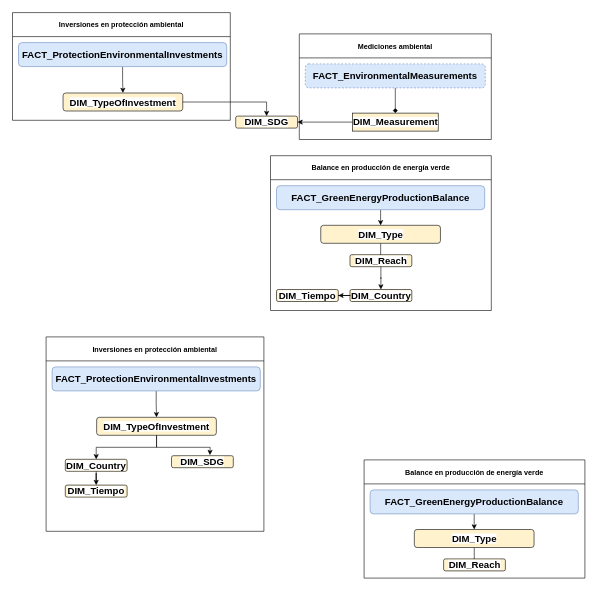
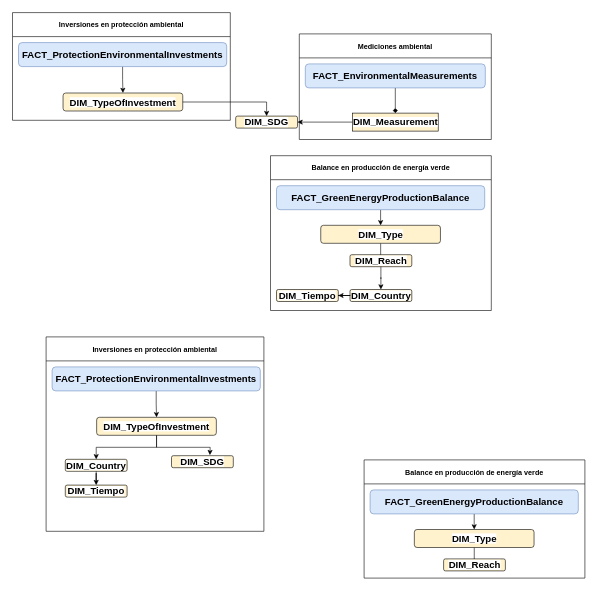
  <mxCell id="0" />
  <mxCell id="1" parent="0" />
  <mxCell id="2" value="Mediciones ambiental" style="swimlane;fontColor=default;strokeColor=default;fillColor=default;startSize=40;" parent="1" vertex="1"><mxGeometry x="498" y="56" width="320" height="176" as="geometry"><mxRectangle x="120" y="180" width="130" height="23" as="alternateBounds" /></mxGeometry></mxCell>
  <mxCell id="3" style="edgeStyle=orthogonalEdgeStyle;rounded=0;orthogonalLoop=1;jettySize=auto;html=1;labelBackgroundColor=default;fontColor=default;strokeColor=default;endArrow=diamond;" parent="2" source="4" target="5" edge="1"><mxGeometry relative="1" as="geometry" /></mxCell>
- <mxCell id="4" value="&lt;b&gt;&lt;span style=&quot;font-size: 12.0pt ; line-height: 110% ; font-family: &amp;quot;arial&amp;quot; , sans-serif&quot;&gt;FACT&lt;/span&gt;&lt;/b&gt;&lt;span style=&quot;font-size: 12.0pt ; line-height: 110% ; font-family: &amp;quot;arial&amp;quot; , sans-serif&quot;&gt;_&lt;b&gt;EnvironmentalMeasurements&lt;/b&gt;&lt;/span&gt;&lt;span style=&quot;font-size: 11.0pt ; line-height: 110% ; font-family: &amp;quot;calibri&amp;quot; , sans-serif&quot;&gt;&lt;/span&gt;" style="rounded=1;whiteSpace=wrap;html=1;fontSize=12;glass=0;strokeWidth=1;shadow=0;strokeColor=#6c8ebf;fillColor=#dae8fc;fontColor=default;dashed=1;" parent="2" vertex="1"><mxGeometry x="10" y="50" width="300" height="40" as="geometry" /></mxCell>
+ <mxCell id="4" value="&lt;b&gt;&lt;span style=&quot;font-size: 12.0pt ; line-height: 110% ; font-family: &amp;quot;arial&amp;quot; , sans-serif&quot;&gt;FACT&lt;/span&gt;&lt;/b&gt;&lt;span style=&quot;font-size: 12.0pt ; line-height: 110% ; font-family: &amp;quot;arial&amp;quot; , sans-serif&quot;&gt;_&lt;b&gt;EnvironmentalMeasurements&lt;/b&gt;&lt;/span&gt;&lt;span style=&quot;font-size: 11.0pt ; line-height: 110% ; font-family: &amp;quot;calibri&amp;quot; , sans-serif&quot;&gt;&lt;/span&gt;" style="rounded=1;whiteSpace=wrap;html=1;fontSize=12;glass=0;strokeWidth=1;shadow=0;strokeColor=#6c8ebf;fillColor=#dae8fc;fontColor=default;" parent="2" vertex="1"><mxGeometry x="10" y="50" width="300" height="40" as="geometry" /></mxCell>
  <mxCell id="5" value="&lt;b&gt;&lt;span style=&quot;font-size: 12.0pt ; line-height: 110% ; font-family: &amp;quot;arial&amp;quot; , sans-serif&quot;&gt;DIM_Measurement&lt;/span&gt;&lt;/b&gt;" style="whiteSpace=wrap;html=1;strokeColor=default;fillColor=#fff2cc;fontColor=default;labelBackgroundColor=default;rounded=0;" parent="2" vertex="1"><mxGeometry x="88.5" y="132" width="143" height="30" as="geometry" /></mxCell>
  <mxCell id="6" value="Inversiones en protección ambiental" style="swimlane;fontColor=default;strokeColor=default;fillColor=default;startSize=40;" parent="1" vertex="1"><mxGeometry x="20" y="20.5" width="363" height="179.5" as="geometry"><mxRectangle x="120" y="180" width="130" height="23" as="alternateBounds" /></mxGeometry></mxCell>
  <mxCell id="7" style="edgeStyle=orthogonalEdgeStyle;rounded=0;orthogonalLoop=1;jettySize=auto;html=1;labelBackgroundColor=default;fontColor=default;strokeColor=default;" parent="6" source="8" target="9" edge="1"><mxGeometry relative="1" as="geometry" /></mxCell>
  <mxCell id="8" value="&lt;b&gt;&lt;span style=&quot;font-size: 12.0pt ; line-height: 110% ; font-family: &amp;quot;arial&amp;quot; , sans-serif&quot;&gt;FACT&lt;/span&gt;&lt;/b&gt;&lt;span style=&quot;font-size: 12.0pt ; line-height: 110% ; font-family: &amp;quot;arial&amp;quot; , sans-serif&quot;&gt;_&lt;/span&gt;&lt;span style=&quot;font-size: 11.0pt ; line-height: 110% ; font-family: &amp;quot;calibri&amp;quot; , sans-serif&quot;&gt;&lt;/span&gt;&lt;b&gt;&lt;span style=&quot;font-size: 12.0pt ; line-height: 110% ; font-family: &amp;quot;arial&amp;quot; , sans-serif&quot;&gt;ProtectionEnvironmentalInvestments&lt;/span&gt;&lt;/b&gt;" style="rounded=1;whiteSpace=wrap;html=1;fontSize=12;glass=0;strokeWidth=1;shadow=0;strokeColor=#6c8ebf;fillColor=#dae8fc;fontColor=default;" parent="6" vertex="1"><mxGeometry x="10" y="50" width="347" height="40" as="geometry" /></mxCell>
  <mxCell id="9" value="&lt;b&gt;&lt;span style=&quot;font-size: 12.0pt ; line-height: 110% ; font-family: &amp;quot;arial&amp;quot; , sans-serif&quot;&gt;DIM_TypeOfInvestment&lt;/span&gt;&lt;/b&gt;" style="rounded=1;whiteSpace=wrap;html=1;strokeColor=default;fillColor=#fff2cc;fontColor=default;labelBackgroundColor=default;" parent="6" vertex="1"><mxGeometry x="84.25" y="134" width="199.5" height="30" as="geometry" /></mxCell>
  <mxCell id="10" value="&lt;b&gt;&lt;span style=&quot;font-size: 12.0pt ; line-height: 110% ; font-family: &amp;quot;arial&amp;quot; , sans-serif&quot;&gt;DIM_SDG&lt;/span&gt;&lt;/b&gt;" style="rounded=1;whiteSpace=wrap;html=1;strokeColor=default;fillColor=#fff2cc;fontColor=default;labelBackgroundColor=default;" parent="1" vertex="1"><mxGeometry x="392" y="193" width="103" height="20" as="geometry" /></mxCell>
  <mxCell id="11" style="edgeStyle=orthogonalEdgeStyle;rounded=0;orthogonalLoop=1;jettySize=auto;html=1;entryX=0.5;entryY=0;entryDx=0;entryDy=0;labelBackgroundColor=default;fontColor=default;strokeColor=default;" parent="1" source="9" target="10" edge="1"><mxGeometry relative="1" as="geometry" /></mxCell>
  <mxCell id="12" style="edgeStyle=orthogonalEdgeStyle;rounded=0;orthogonalLoop=1;jettySize=auto;html=1;labelBackgroundColor=default;fontColor=default;strokeColor=default;" parent="1" source="5" target="10" edge="1"><mxGeometry relative="1" as="geometry" /></mxCell>
  <mxCell id="13" value="Balance en producción de energía verde" style="swimlane;fontColor=default;strokeColor=default;fillColor=default;startSize=40;" parent="1" vertex="1"><mxGeometry x="450" y="259" width="368" height="258" as="geometry"><mxRectangle x="120" y="180" width="130" height="23" as="alternateBounds" /></mxGeometry></mxCell>
  <mxCell id="14" style="edgeStyle=orthogonalEdgeStyle;rounded=0;orthogonalLoop=1;jettySize=auto;html=1;labelBackgroundColor=default;fontColor=default;strokeColor=default;" parent="13" source="15" target="17" edge="1"><mxGeometry relative="1" as="geometry" /></mxCell>
  <mxCell id="15" value="&lt;b&gt;&lt;span style=&quot;font-size: 12.0pt ; line-height: 110% ; font-family: &amp;#34;arial&amp;#34; , sans-serif&quot;&gt;FACT&lt;/span&gt;&lt;/b&gt;&lt;span style=&quot;font-size: 12.0pt ; line-height: 110% ; font-family: &amp;#34;arial&amp;#34; , sans-serif&quot;&gt;_&lt;/span&gt;&lt;b&gt;&lt;span style=&quot;font-size: 12.0pt ; line-height: 110% ; font-family: &amp;#34;arial&amp;#34; , sans-serif&quot;&gt;GreenEnergyProductionBalance&lt;/span&gt;&lt;span style=&quot;font-size: 11.0pt ; line-height: 110% ; font-family: &amp;#34;calibri&amp;#34; , sans-serif&quot;&gt;&lt;/span&gt;&lt;/b&gt;" style="rounded=1;whiteSpace=wrap;html=1;fontSize=12;glass=0;strokeWidth=1;shadow=0;strokeColor=#6c8ebf;fillColor=#dae8fc;fontColor=default;" parent="13" vertex="1"><mxGeometry x="10" y="50" width="347" height="40" as="geometry" /></mxCell>
  <mxCell id="16" style="edgeStyle=orthogonalEdgeStyle;rounded=0;orthogonalLoop=1;jettySize=auto;html=1;labelBackgroundColor=default;fontColor=default;strokeColor=default;" parent="13" source="17" target="18" edge="1"><mxGeometry relative="1" as="geometry" /></mxCell>
  <mxCell id="17" value="&lt;b&gt;&lt;span style=&quot;font-size: 12.0pt ; line-height: 110% ; font-family: &amp;quot;arial&amp;quot; , sans-serif&quot;&gt;DIM_Type&lt;/span&gt;&lt;/b&gt;" style="rounded=1;whiteSpace=wrap;html=1;strokeColor=default;fillColor=#fff2cc;fontColor=default;labelBackgroundColor=default;" parent="13" vertex="1"><mxGeometry x="83.75" y="116" width="199.5" height="30" as="geometry" /></mxCell>
  <mxCell id="18" value="&lt;b&gt;&lt;span style=&quot;font-size: 12.0pt ; line-height: 110% ; font-family: &amp;quot;arial&amp;quot; , sans-serif&quot;&gt;DIM_Reach&lt;/span&gt;&lt;/b&gt;" style="rounded=1;whiteSpace=wrap;html=1;strokeColor=default;fillColor=#fff2cc;fontColor=default;labelBackgroundColor=default;" parent="13" vertex="1"><mxGeometry x="132.5" y="165" width="103" height="20" as="geometry" /></mxCell>
  <mxCell id="19" value="&lt;b&gt;&lt;span style=&quot;font-size: 12.0pt ; line-height: 110% ; font-family: &amp;quot;arial&amp;quot; , sans-serif&quot;&gt;DIM_Country&lt;/span&gt;&lt;/b&gt;" style="rounded=1;whiteSpace=wrap;html=1;strokeColor=default;fillColor=#fff2cc;fontColor=default;labelBackgroundColor=default;" parent="13" vertex="1"><mxGeometry x="132.5" y="223" width="103" height="20" as="geometry" /></mxCell>
  <mxCell id="20" style="edgeStyle=orthogonalEdgeStyle;rounded=0;orthogonalLoop=1;jettySize=auto;html=1;labelBackgroundColor=default;fontColor=default;strokeColor=default;" parent="13" source="18" target="19" edge="1"><mxGeometry relative="1" as="geometry" /></mxCell>
  <mxCell id="21" value="&lt;b&gt;&lt;span style=&quot;font-size: 12.0pt ; line-height: 110% ; font-family: &amp;quot;arial&amp;quot; , sans-serif&quot;&gt;DIM_Tiempo&lt;/span&gt;&lt;/b&gt;" style="rounded=1;whiteSpace=wrap;html=1;strokeColor=default;fillColor=#fff2cc;fontColor=default;labelBackgroundColor=default;" parent="13" vertex="1"><mxGeometry x="10" y="223" width="103" height="20" as="geometry" /></mxCell>
  <mxCell id="22" style="edgeStyle=orthogonalEdgeStyle;rounded=0;orthogonalLoop=1;jettySize=auto;html=1;labelBackgroundColor=default;fontColor=default;strokeColor=default;" parent="13" source="19" target="21" edge="1"><mxGeometry relative="1" as="geometry" /></mxCell>
  <mxCell id="23" value="Inversiones en protección ambiental" style="swimlane;fontColor=default;strokeColor=default;fillColor=default;startSize=40;" vertex="1" parent="1"><mxGeometry x="76" y="561" width="363" height="324" as="geometry"><mxRectangle x="120" y="180" width="130" height="23" as="alternateBounds" /></mxGeometry></mxCell>
  <mxCell id="24" style="edgeStyle=orthogonalEdgeStyle;rounded=0;orthogonalLoop=1;jettySize=auto;html=1;labelBackgroundColor=default;fontColor=default;strokeColor=default;" edge="1" parent="23" source="25" target="27"><mxGeometry relative="1" as="geometry" /></mxCell>
  <mxCell id="25" value="&lt;b&gt;&lt;span style=&quot;font-size: 12.0pt ; line-height: 110% ; font-family: &amp;quot;arial&amp;quot; , sans-serif&quot;&gt;FACT&lt;/span&gt;&lt;/b&gt;&lt;span style=&quot;font-size: 12.0pt ; line-height: 110% ; font-family: &amp;quot;arial&amp;quot; , sans-serif&quot;&gt;_&lt;/span&gt;&lt;span style=&quot;font-size: 11.0pt ; line-height: 110% ; font-family: &amp;quot;calibri&amp;quot; , sans-serif&quot;&gt;&lt;/span&gt;&lt;b&gt;&lt;span style=&quot;font-size: 12.0pt ; line-height: 110% ; font-family: &amp;quot;arial&amp;quot; , sans-serif&quot;&gt;ProtectionEnvironmentalInvestments&lt;/span&gt;&lt;/b&gt;" style="rounded=1;whiteSpace=wrap;html=1;fontSize=12;glass=0;strokeWidth=1;shadow=0;strokeColor=#6c8ebf;fillColor=#dae8fc;fontColor=default;" vertex="1" parent="23"><mxGeometry x="10" y="50" width="347" height="40" as="geometry" /></mxCell>
  <mxCell id="26" style="edgeStyle=orthogonalEdgeStyle;rounded=0;orthogonalLoop=1;jettySize=auto;html=1;fontColor=default;" edge="1" parent="23" source="27" target="29"><mxGeometry relative="1" as="geometry" /></mxCell>
  <mxCell id="27" value="&lt;b&gt;&lt;span style=&quot;font-size: 12.0pt ; line-height: 110% ; font-family: &amp;quot;arial&amp;quot; , sans-serif&quot;&gt;DIM_TypeOfInvestment&lt;/span&gt;&lt;/b&gt;" style="rounded=1;whiteSpace=wrap;html=1;strokeColor=default;fillColor=#fff2cc;fontColor=default;labelBackgroundColor=default;" vertex="1" parent="23"><mxGeometry x="84.25" y="134" width="199.5" height="30" as="geometry" /></mxCell>
  <mxCell id="28" value="&lt;b&gt;&lt;span style=&quot;font-size: 12.0pt ; line-height: 110% ; font-family: &amp;quot;arial&amp;quot; , sans-serif&quot;&gt;DIM_SDG&lt;/span&gt;&lt;/b&gt;" style="rounded=1;whiteSpace=wrap;html=1;strokeColor=default;fillColor=#fff2cc;fontColor=default;labelBackgroundColor=default;" vertex="1" parent="23"><mxGeometry x="209" y="198" width="103" height="20" as="geometry" /></mxCell>
  <mxCell id="29" value="&lt;b&gt;&lt;span style=&quot;font-size: 12.0pt ; line-height: 110% ; font-family: &amp;quot;arial&amp;quot; , sans-serif&quot;&gt;DIM_Country&lt;/span&gt;&lt;/b&gt;" style="rounded=1;whiteSpace=wrap;html=1;strokeColor=default;fillColor=#fff2cc;fontColor=default;labelBackgroundColor=default;" vertex="1" parent="23"><mxGeometry x="32" y="204" width="103" height="20" as="geometry" /></mxCell>
  <mxCell id="30" value="&lt;b&gt;&lt;span style=&quot;font-size: 12.0pt ; line-height: 110% ; font-family: &amp;quot;arial&amp;quot; , sans-serif&quot;&gt;DIM_Tiempo&lt;/span&gt;&lt;/b&gt;" style="rounded=1;whiteSpace=wrap;html=1;strokeColor=default;fillColor=#fff2cc;fontColor=default;labelBackgroundColor=default;" vertex="1" parent="23"><mxGeometry x="32" y="247" width="103" height="20" as="geometry" /></mxCell>
  <mxCell id="31" style="edgeStyle=orthogonalEdgeStyle;rounded=0;orthogonalLoop=1;jettySize=auto;html=1;fontColor=default;" edge="1" parent="23" source="29" target="30"><mxGeometry relative="1" as="geometry" /></mxCell>
  <mxCell id="32" value="Balance en producción de energía verde" style="swimlane;fontColor=default;strokeColor=default;fillColor=default;startSize=40;" vertex="1" parent="1"><mxGeometry x="606" y="766" width="368" height="197" as="geometry"><mxRectangle x="120" y="180" width="130" height="23" as="alternateBounds" /></mxGeometry></mxCell>
  <mxCell id="33" style="edgeStyle=orthogonalEdgeStyle;rounded=0;orthogonalLoop=1;jettySize=auto;html=1;labelBackgroundColor=default;fontColor=default;strokeColor=default;" edge="1" parent="32" source="34" target="36"><mxGeometry relative="1" as="geometry" /></mxCell>
  <mxCell id="34" value="&lt;b&gt;&lt;span style=&quot;font-size: 12.0pt ; line-height: 110% ; font-family: &amp;#34;arial&amp;#34; , sans-serif&quot;&gt;FACT&lt;/span&gt;&lt;/b&gt;&lt;span style=&quot;font-size: 12.0pt ; line-height: 110% ; font-family: &amp;#34;arial&amp;#34; , sans-serif&quot;&gt;_&lt;/span&gt;&lt;b&gt;&lt;span style=&quot;font-size: 12.0pt ; line-height: 110% ; font-family: &amp;#34;arial&amp;#34; , sans-serif&quot;&gt;GreenEnergyProductionBalance&lt;/span&gt;&lt;span style=&quot;font-size: 11.0pt ; line-height: 110% ; font-family: &amp;#34;calibri&amp;#34; , sans-serif&quot;&gt;&lt;/span&gt;&lt;/b&gt;" style="rounded=1;whiteSpace=wrap;html=1;fontSize=12;glass=0;strokeWidth=1;shadow=0;strokeColor=#6c8ebf;fillColor=#dae8fc;fontColor=default;" vertex="1" parent="32"><mxGeometry x="10" y="50" width="347" height="40" as="geometry" /></mxCell>
  <mxCell id="35" style="edgeStyle=orthogonalEdgeStyle;rounded=0;orthogonalLoop=1;jettySize=auto;html=1;labelBackgroundColor=default;fontColor=default;strokeColor=default;" edge="1" parent="32" source="36" target="37"><mxGeometry relative="1" as="geometry" /></mxCell>
  <mxCell id="36" value="&lt;b&gt;&lt;span style=&quot;font-size: 12.0pt ; line-height: 110% ; font-family: &amp;quot;arial&amp;quot; , sans-serif&quot;&gt;DIM_Type&lt;/span&gt;&lt;/b&gt;" style="rounded=1;whiteSpace=wrap;html=1;strokeColor=default;fillColor=#fff2cc;fontColor=default;labelBackgroundColor=default;" vertex="1" parent="32"><mxGeometry x="83.75" y="116" width="199.5" height="30" as="geometry" /></mxCell>
  <mxCell id="37" value="&lt;b&gt;&lt;span style=&quot;font-size: 12.0pt ; line-height: 110% ; font-family: &amp;quot;arial&amp;quot; , sans-serif&quot;&gt;DIM_Reach&lt;/span&gt;&lt;/b&gt;" style="rounded=1;whiteSpace=wrap;html=1;strokeColor=default;fillColor=#fff2cc;fontColor=default;labelBackgroundColor=default;" vertex="1" parent="32"><mxGeometry x="132.5" y="165" width="103" height="20" as="geometry" /></mxCell>
  <mxCell id="38" style="edgeStyle=orthogonalEdgeStyle;rounded=0;orthogonalLoop=1;jettySize=auto;html=1;fontColor=default;" edge="1" parent="1" source="27"><mxGeometry relative="1" as="geometry"><mxPoint x="349" y="758" as="targetPoint" /></mxGeometry></mxCell>
